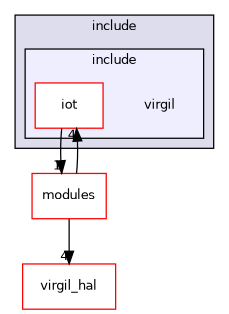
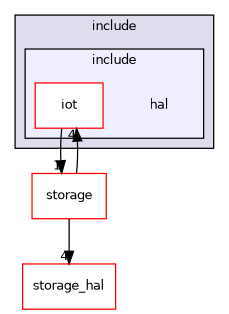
  digraph {
    compound=true
    node [fontname=Helvetica fontsize=10 shape=box color=red fillcolor=white style=filled]
    edge [headlabel=4 labeldistance=1.5 labelfontname=Helvetica labelfontsize=10]
-   n1 [label=virgil shape=plaintext color="" fillcolor="" style=""]
+   n1 [label=hal shape=plaintext color="" fillcolor="" style=""]
    n2 [label=iot]
-   n3 [label=modules]
-   n4 [label=virgil_hal]
+   n3 [label=storage]
+   n4 [label=storage_hal]
    subgraph cluster_1 {
      bgcolor="#ddddee"
      fontname=Helvetica
      fontsize=10
      label=include
      pencolor=black
      subgraph cluster_2 {
        bgcolor="#eeeeff"
        fontname=Helvetica
        fontsize=10
        label=include
        pencolor=black
        n1
        n2
      }
    }
    n2 -> n3 [headlabel=1]
    n3 -> n2
    n3 -> n4
  }
